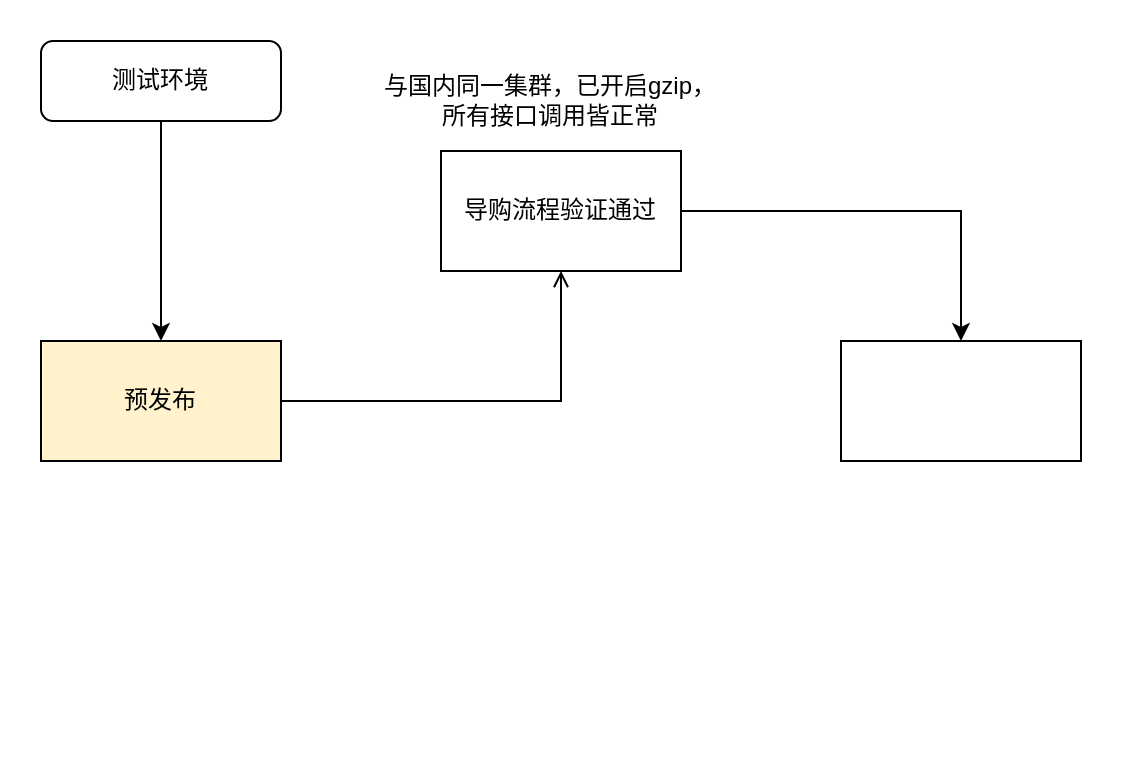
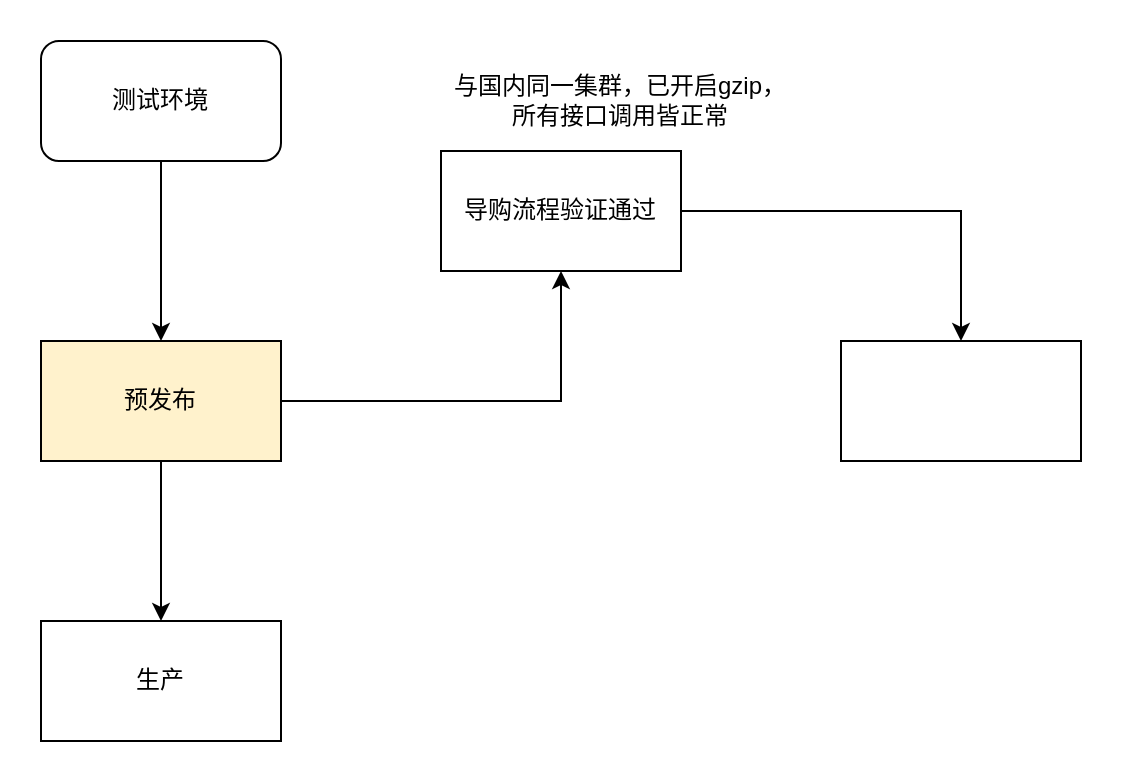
  <mxCell id="0" />
  <mxCell id="1" parent="0" />
  <mxCell id="2" value="" style="edgeStyle=orthogonalEdgeStyle;rounded=0;orthogonalLoop=1;jettySize=auto;html=1;" edge="1" parent="1" source="3" target="6"><mxGeometry relative="1" as="geometry" /></mxCell>
- <mxCell id="3" value="测试环境" style="rounded=1;whiteSpace=wrap;html=1;" vertex="1" parent="1"><mxGeometry x="20" y="20" width="120" height="40" as="geometry" /></mxCell>
- <mxCell id="4" value="" style="edgeStyle=orthogonalEdgeStyle;rounded=0;orthogonalLoop=1;jettySize=auto;html=1;endArrow=open;" edge="1" parent="1" source="6" target="9"><mxGeometry relative="1" as="geometry" /></mxCell>
+ <mxCell id="3" value="测试环境" style="rounded=1;whiteSpace=wrap;html=1;" vertex="1" parent="1"><mxGeometry x="20" y="20" width="120" height="60" as="geometry" /></mxCell>
+ <mxCell id="4" value="" style="edgeStyle=orthogonalEdgeStyle;rounded=0;orthogonalLoop=1;jettySize=auto;html=1;" edge="1" parent="1" source="6" target="9"><mxGeometry relative="1" as="geometry" /></mxCell>
+ <mxCell id="5" value="" style="edgeStyle=orthogonalEdgeStyle;rounded=0;orthogonalLoop=1;jettySize=auto;html=1;" edge="1" parent="1" source="6" target="11"><mxGeometry relative="1" as="geometry" /></mxCell>
  <mxCell id="6" value="预发布" style="rounded=0;whiteSpace=wrap;html=1;fillColor=#fff2cc;" vertex="1" parent="1"><mxGeometry x="20" y="170" width="120" height="60" as="geometry" /></mxCell>
- <mxCell id="7" value="与国内同一集群，已开启gzip，所有接口调用皆正常" style="text;html=1;align=center;verticalAlign=middle;whiteSpace=wrap;rounded=0;" vertex="1" parent="1"><mxGeometry x="190" y="35" width="170" height="30" as="geometry" /></mxCell>
+ <mxCell id="7" value="与国内同一集群，已开启gzip，所有接口调用皆正常" style="text;html=1;align=center;verticalAlign=middle;whiteSpace=wrap;rounded=0;" vertex="1" parent="1"><mxGeometry x="225" y="35" width="170" height="30" as="geometry" /></mxCell>
  <mxCell id="8" value="" style="edgeStyle=orthogonalEdgeStyle;rounded=0;orthogonalLoop=1;jettySize=auto;html=1;" edge="1" parent="1" source="9" target="10"><mxGeometry relative="1" as="geometry" /></mxCell>
  <mxCell id="9" value="导购流程验证通过" style="whiteSpace=wrap;html=1;rounded=0;" vertex="1" parent="1"><mxGeometry x="220" y="75" width="120" height="60" as="geometry" /></mxCell>
  <mxCell id="10" value="" style="whiteSpace=wrap;html=1;rounded=0;" vertex="1" parent="1"><mxGeometry x="420" y="170" width="120" height="60" as="geometry" /></mxCell>
+ <mxCell id="11" value="生产" style="whiteSpace=wrap;html=1;rounded=0;" vertex="1" parent="1"><mxGeometry x="20" y="310" width="120" height="60" as="geometry" /></mxCell>
